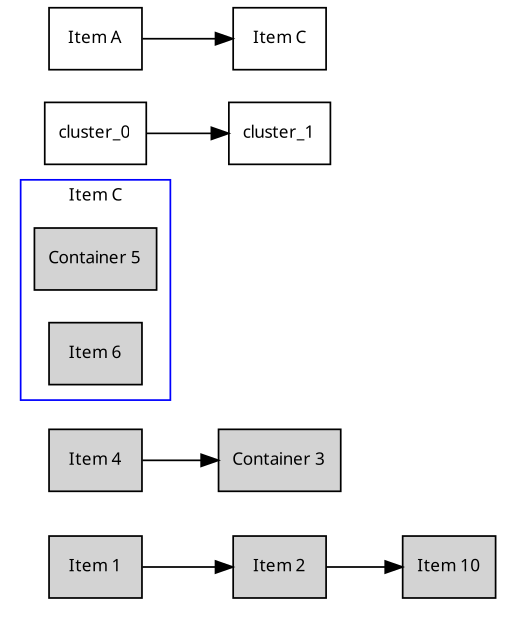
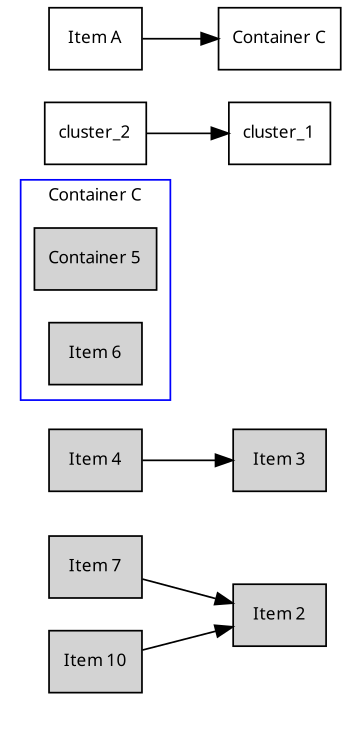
  digraph {
    fontname=Verdana
    fontsize=10
    rankdir=LR
    node [fontname=Verdana fontsize=10 shape=record style=filled]
-   "Item 1"
+   "Item 1" [label="Item 7"]
    "Item 2"
    "Item 10"
-   "Item 3" [label="Container 3"]
+   "Item 3"
    "Item 4"
    n6 [label="Container 5"]
    "Item 6"
    cluster_1 [style=""]
-   cluster_2 [label=cluster_0 style=""]
+   cluster_2 [style=""]
    n10 [label="Item A" style=""]
-   "Container C" [label="Item C" style=""]
+   "Container C" [style=""]
    subgraph cluster_1 {
      color=white
      "Item 1"
      "Item 2"
      "Item 10"
    }
    subgraph cluster_2 {
      color=white
      "Item 3"
      "Item 4"
    }
    subgraph cluster_3 {
      color=blue
-     label="Item C"
+     label="Container C"
      n6
      "Item 6"
    }
    "Item 1" -> "Item 2"
-   "Item 2" -> "Item 10"
+   "Item 10" -> "Item 2"
    "Item 4" -> "Item 3"
    cluster_2 -> cluster_1
    n10 -> "Container C"
  }
